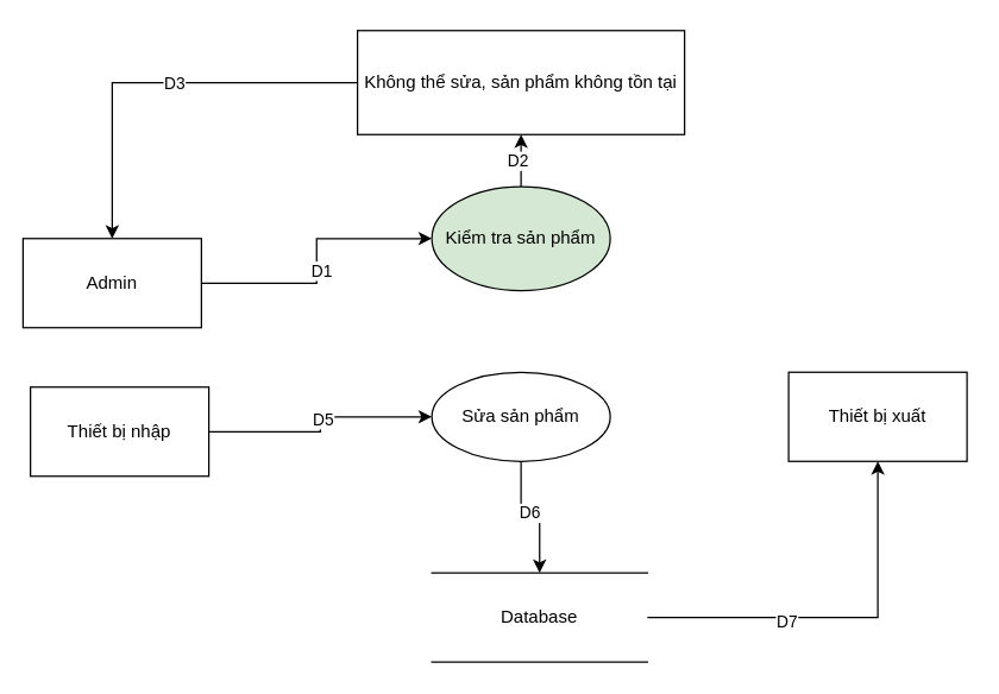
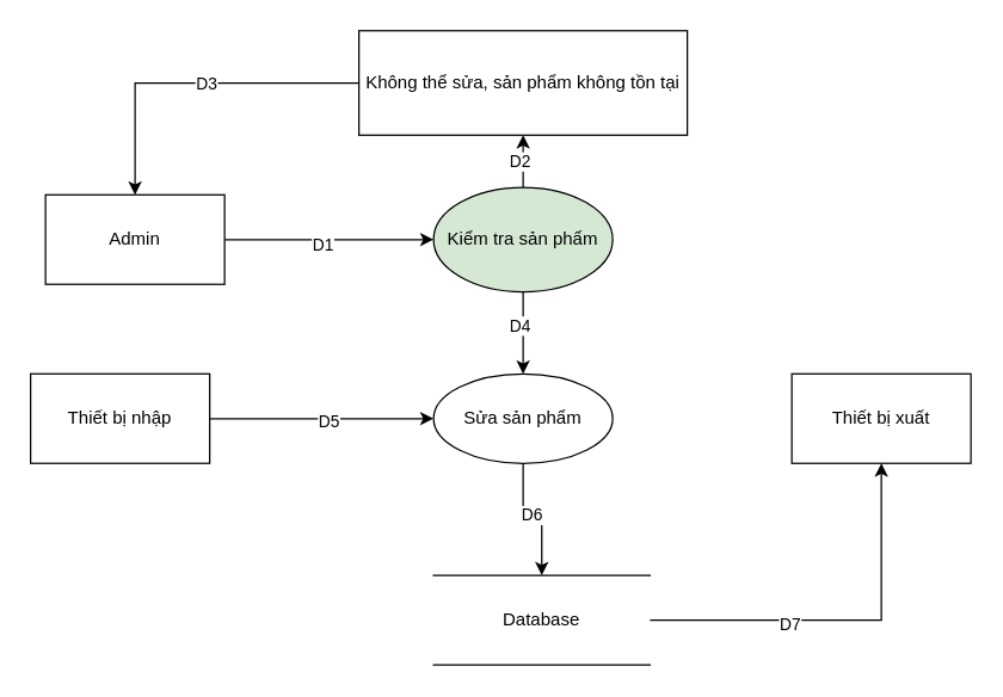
  <mxCell id="0" />
  <mxCell id="1" parent="0" />
  <mxCell id="2" style="edgeStyle=orthogonalEdgeStyle;rounded=0;orthogonalLoop=1;jettySize=auto;html=1;entryX=0;entryY=0.5;entryDx=0;entryDy=0;" edge="1" parent="1" source="4" target="19"><mxGeometry relative="1" as="geometry" /></mxCell>
  <mxCell id="3" value="D1" style="edgeLabel;html=1;align=center;verticalAlign=middle;resizable=0;points=[];" vertex="1" connectable="0" parent="2"><mxGeometry x="-0.074" y="-3" relative="1" as="geometry"><mxPoint as="offset" /></mxGeometry></mxCell>
- <mxCell id="4" value="Admin" style="rounded=0;whiteSpace=wrap;html=1;" vertex="1" parent="1"><mxGeometry x="15" y="160" width="120" height="60" as="geometry" /></mxCell>
+ <mxCell id="4" value="Admin" style="rounded=0;whiteSpace=wrap;html=1;" vertex="1" parent="1"><mxGeometry x="30" y="130" width="120" height="60" as="geometry" /></mxCell>
  <mxCell id="5" style="edgeStyle=orthogonalEdgeStyle;rounded=0;orthogonalLoop=1;jettySize=auto;html=1;entryX=0.5;entryY=0;entryDx=0;entryDy=0;" edge="1" parent="1" source="7" target="14"><mxGeometry relative="1" as="geometry" /></mxCell>
  <mxCell id="6" value="D6" style="edgeLabel;html=1;align=center;verticalAlign=middle;resizable=0;points=[];" vertex="1" connectable="0" parent="5"><mxGeometry x="-0.008" y="3" relative="1" as="geometry"><mxPoint as="offset" /></mxGeometry></mxCell>
  <mxCell id="7" value="Sửa sản phẩm" style="ellipse;whiteSpace=wrap;html=1;" vertex="1" parent="1"><mxGeometry x="290" y="250" width="120" height="60" as="geometry" /></mxCell>
  <mxCell id="8" style="edgeStyle=orthogonalEdgeStyle;rounded=0;orthogonalLoop=1;jettySize=auto;html=1;" edge="1" parent="1" source="10" target="7"><mxGeometry relative="1" as="geometry" /></mxCell>
  <mxCell id="9" value="D5" style="edgeLabel;html=1;align=center;verticalAlign=middle;resizable=0;points=[];" vertex="1" connectable="0" parent="8"><mxGeometry x="0.054" y="-1" relative="1" as="geometry"><mxPoint as="offset" /></mxGeometry></mxCell>
- <mxCell id="10" value="Thiết bị nhập" style="rounded=0;whiteSpace=wrap;html=1;" vertex="1" parent="1"><mxGeometry x="20" y="260" width="120" height="60" as="geometry" /></mxCell>
+ <mxCell id="10" value="Thiết bị nhập" style="rounded=0;whiteSpace=wrap;html=1;" vertex="1" parent="1"><mxGeometry x="20" y="250" width="120" height="60" as="geometry" /></mxCell>
  <mxCell id="11" value="Thiết bị xuất" style="rounded=0;whiteSpace=wrap;html=1;" vertex="1" parent="1"><mxGeometry x="530" y="250" width="120" height="60" as="geometry" /></mxCell>
  <mxCell id="12" style="edgeStyle=orthogonalEdgeStyle;rounded=0;orthogonalLoop=1;jettySize=auto;html=1;entryX=0.5;entryY=1;entryDx=0;entryDy=0;" edge="1" parent="1" source="14" target="11"><mxGeometry relative="1" as="geometry" /></mxCell>
  <mxCell id="13" value="D7" style="edgeLabel;html=1;align=center;verticalAlign=middle;resizable=0;points=[];" vertex="1" connectable="0" parent="12"><mxGeometry x="-0.286" y="-2" relative="1" as="geometry"><mxPoint as="offset" /></mxGeometry></mxCell>
  <mxCell id="14" value="Database" style="shape=partialRectangle;whiteSpace=wrap;html=1;left=0;right=0;fillColor=none;" vertex="1" parent="1"><mxGeometry x="290" y="385" width="145" height="60" as="geometry" /></mxCell>
  <mxCell id="15" value="" style="edgeStyle=orthogonalEdgeStyle;rounded=0;orthogonalLoop=1;jettySize=auto;html=1;" edge="1" parent="1" source="19" target="22"><mxGeometry relative="1" as="geometry" /></mxCell>
  <mxCell id="16" value="D2" style="edgeLabel;html=1;align=center;verticalAlign=middle;resizable=0;points=[];" vertex="1" connectable="0" parent="15"><mxGeometry x="0.236" y="3" relative="1" as="geometry"><mxPoint as="offset" /></mxGeometry></mxCell>
+ <mxCell id="17" style="edgeStyle=orthogonalEdgeStyle;rounded=0;orthogonalLoop=1;jettySize=auto;html=1;entryX=0.5;entryY=0;entryDx=0;entryDy=0;" edge="1" parent="1" source="19" target="7"><mxGeometry relative="1" as="geometry" /></mxCell>
+ <mxCell id="18" value="D4" style="edgeLabel;html=1;align=center;verticalAlign=middle;resizable=0;points=[];" vertex="1" connectable="0" parent="17"><mxGeometry x="-0.193" y="-3" relative="1" as="geometry"><mxPoint as="offset" /></mxGeometry></mxCell>
  <mxCell id="19" value="Kiểm tra sản phẩm" style="ellipse;whiteSpace=wrap;html=1;fillColor=#d5e8d4;" vertex="1" parent="1"><mxGeometry x="290" y="125" width="120" height="70" as="geometry" /></mxCell>
  <mxCell id="20" style="edgeStyle=orthogonalEdgeStyle;rounded=0;orthogonalLoop=1;jettySize=auto;html=1;" edge="1" parent="1" source="22" target="4"><mxGeometry relative="1" as="geometry" /></mxCell>
  <mxCell id="21" value="D3" style="edgeLabel;html=1;align=center;verticalAlign=middle;resizable=0;points=[];" vertex="1" connectable="0" parent="20"><mxGeometry x="-0.083" relative="1" as="geometry"><mxPoint as="offset" /></mxGeometry></mxCell>
  <mxCell id="22" value="Không thể sửa, sản phẩm không tồn tại" style="whiteSpace=wrap;html=1;rounded=0;" vertex="1" parent="1"><mxGeometry x="240" y="20" width="220" height="70" as="geometry" /></mxCell>
